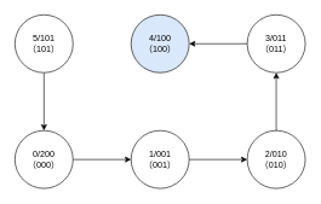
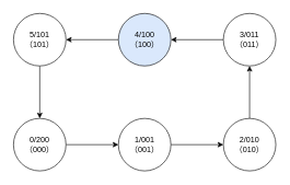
  <mxCell id="0" />
  <mxCell id="1" parent="0" />
  <mxCell id="2" style="edgeStyle=orthogonalEdgeStyle;rounded=0;orthogonalLoop=1;jettySize=auto;html=1;exitX=0.5;exitY=1;exitDx=0;exitDy=0;entryX=0.5;entryY=0;entryDx=0;entryDy=0;" parent="1" source="3" target="9" edge="1"><mxGeometry relative="1" as="geometry" /></mxCell>
  <mxCell id="3" value="5/101&lt;div&gt;（101）&lt;/div&gt;" style="ellipse;whiteSpace=wrap;html=1;aspect=fixed;" parent="1" vertex="1"><mxGeometry x="20" y="20" width="80" height="80" as="geometry" /></mxCell>
  <mxCell id="4" style="edgeStyle=orthogonalEdgeStyle;rounded=0;orthogonalLoop=1;jettySize=auto;html=1;exitX=0.5;exitY=0;exitDx=0;exitDy=0;entryX=0.5;entryY=1;entryDx=0;entryDy=0;" parent="1" source="5" target="11" edge="1"><mxGeometry relative="1" as="geometry" /></mxCell>
  <mxCell id="5" value="2/010&lt;div&gt;（010&lt;span style=&quot;background-color: initial;&quot;&gt;）&lt;/span&gt;&lt;/div&gt;" style="ellipse;whiteSpace=wrap;html=1;aspect=fixed;" parent="1" vertex="1"><mxGeometry x="340" y="180" width="80" height="80" as="geometry" /></mxCell>
  <mxCell id="6" style="edgeStyle=orthogonalEdgeStyle;rounded=0;orthogonalLoop=1;jettySize=auto;html=1;exitX=1;exitY=0.5;exitDx=0;exitDy=0;entryX=0;entryY=0.5;entryDx=0;entryDy=0;" parent="1" source="7" target="5" edge="1"><mxGeometry relative="1" as="geometry" /></mxCell>
  <mxCell id="7" value="1/001&lt;div&gt;（001）&lt;/div&gt;" style="ellipse;whiteSpace=wrap;html=1;aspect=fixed;" parent="1" vertex="1"><mxGeometry x="180" y="180" width="80" height="80" as="geometry" /></mxCell>
  <mxCell id="8" style="edgeStyle=orthogonalEdgeStyle;rounded=0;orthogonalLoop=1;jettySize=auto;html=1;exitX=1;exitY=0.5;exitDx=0;exitDy=0;entryX=0;entryY=0.5;entryDx=0;entryDy=0;" parent="1" source="9" target="7" edge="1"><mxGeometry relative="1" as="geometry" /></mxCell>
  <mxCell id="9" value="0/200&lt;div&gt;（000）&lt;/div&gt;" style="ellipse;whiteSpace=wrap;html=1;aspect=fixed;" parent="1" vertex="1"><mxGeometry x="20" y="180" width="80" height="80" as="geometry" /></mxCell>
  <mxCell id="10" style="edgeStyle=orthogonalEdgeStyle;rounded=0;orthogonalLoop=1;jettySize=auto;html=1;exitX=0;exitY=0.5;exitDx=0;exitDy=0;entryX=1;entryY=0.5;entryDx=0;entryDy=0;" parent="1" source="11" target="13" edge="1"><mxGeometry relative="1" as="geometry" /></mxCell>
  <mxCell id="11" value="3/011&lt;div&gt;（011）&lt;/div&gt;" style="ellipse;whiteSpace=wrap;html=1;aspect=fixed;" parent="1" vertex="1"><mxGeometry x="340" y="20" width="80" height="80" as="geometry" /></mxCell>
+ <mxCell id="12" style="edgeStyle=orthogonalEdgeStyle;rounded=0;orthogonalLoop=1;jettySize=auto;html=1;exitX=0;exitY=0.5;exitDx=0;exitDy=0;entryX=1;entryY=0.5;entryDx=0;entryDy=0;" parent="1" source="13" target="3" edge="1"><mxGeometry relative="1" as="geometry" /></mxCell>
  <mxCell id="13" value="4/100&lt;div&gt;（100）&lt;/div&gt;" style="ellipse;whiteSpace=wrap;html=1;aspect=fixed;fillColor=#dae8fc;" parent="1" vertex="1"><mxGeometry x="180" y="20" width="80" height="80" as="geometry" /></mxCell>
